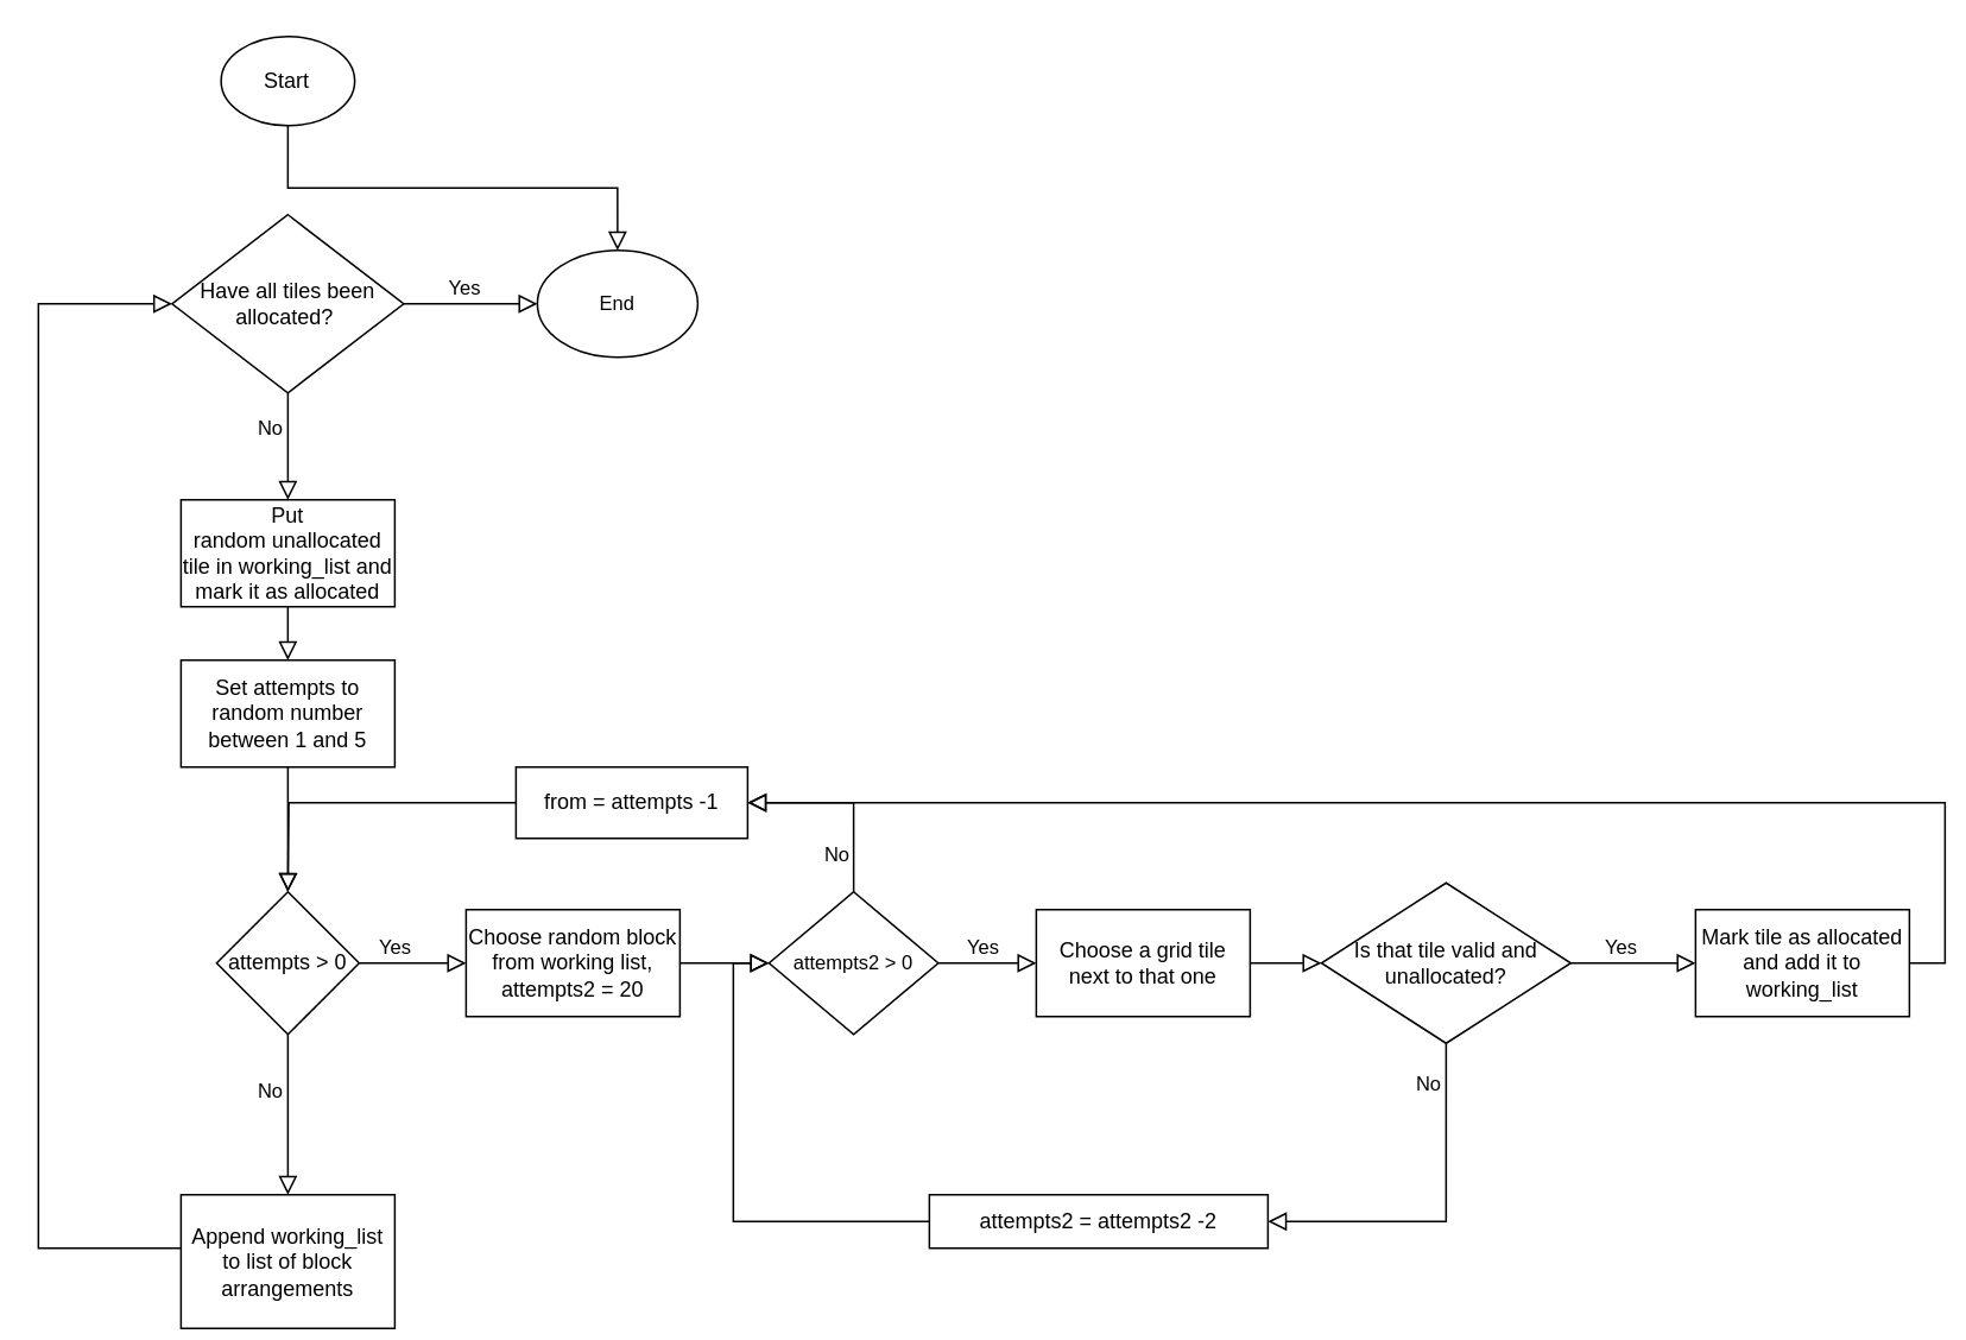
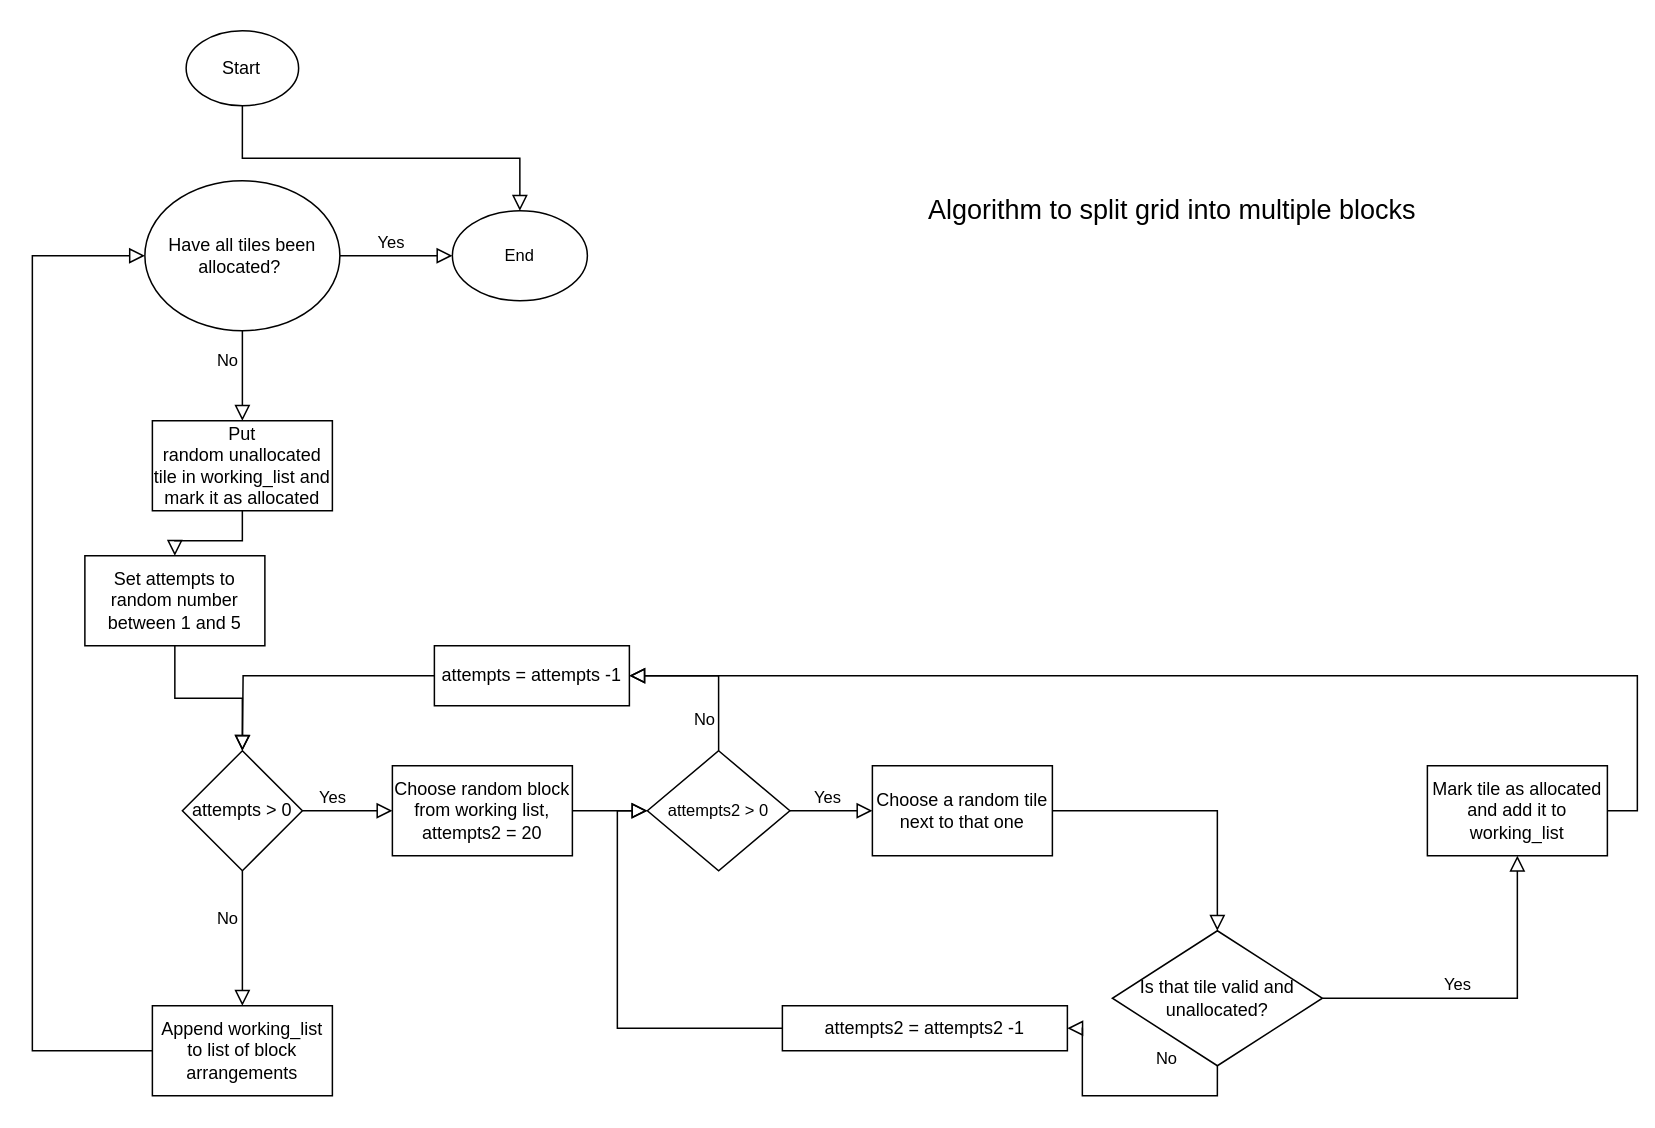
  <mxCell id="0" />
  <mxCell id="1" parent="0" />
  <mxCell id="2" value="" style="rounded=0;html=1;jettySize=auto;orthogonalLoop=1;fontSize=11;endArrow=block;endFill=0;endSize=8;strokeWidth=1;shadow=0;labelBackgroundColor=none;edgeStyle=orthogonalEdgeStyle;exitX=0.5;exitY=1;exitDx=0;exitDy=0;" parent="1" source="3" target="9" edge="1"><mxGeometry relative="1" as="geometry"><mxPoint x="160.92" y="90" as="sourcePoint" /><mxPoint x="180.92" y="120" as="targetPoint" /></mxGeometry></mxCell>
  <mxCell id="3" value="Start" style="ellipse;whiteSpace=wrap;html=1;" parent="1" vertex="1"><mxGeometry x="123.42" y="20" width="75" height="50" as="geometry" /></mxCell>
  <mxCell id="4" style="edgeStyle=orthogonalEdgeStyle;rounded=0;orthogonalLoop=1;jettySize=auto;html=1;exitX=1;exitY=0.5;exitDx=0;exitDy=0;labelBackgroundColor=none;endArrow=block;endFill=0;endSize=8;strokeWidth=1;shadow=0;entryX=0;entryY=0.5;entryDx=0;entryDy=0;" parent="1" source="8" target="9" edge="1"><mxGeometry relative="1" as="geometry"><mxPoint x="310.92" y="170.286" as="targetPoint" /></mxGeometry></mxCell>
  <mxCell id="5" value="Yes" style="edgeLabel;html=1;align=center;verticalAlign=middle;resizable=0;points=[];fontSize=11;fontFamily=Helvetica;fontColor=default;" parent="4" vertex="1" connectable="0"><mxGeometry x="-0.241" y="-1" relative="1" as="geometry"><mxPoint x="6" y="-11" as="offset" /></mxGeometry></mxCell>
  <mxCell id="6" value="" style="edgeStyle=orthogonalEdgeStyle;shape=connector;rounded=0;orthogonalLoop=1;jettySize=auto;html=1;shadow=0;labelBackgroundColor=none;strokeColor=default;strokeWidth=1;align=center;verticalAlign=middle;fontFamily=Helvetica;fontSize=11;fontColor=default;endArrow=block;endFill=0;endSize=8;" parent="1" source="8" target="11" edge="1"><mxGeometry relative="1" as="geometry" /></mxCell>
  <mxCell id="7" value="No" style="edgeLabel;html=1;align=center;verticalAlign=middle;resizable=0;points=[];fontSize=11;fontFamily=Helvetica;fontColor=default;" parent="6" vertex="1" connectable="0"><mxGeometry x="-0.372" y="-2" relative="1" as="geometry"><mxPoint x="-8" as="offset" /></mxGeometry></mxCell>
- <mxCell id="8" value="&lt;p style=&quot;line-height: 120%;&quot;&gt;&lt;span style=&quot;background-color: initial;&quot;&gt;Have all tiles been allocated?&amp;nbsp;&lt;/span&gt;&lt;br&gt;&lt;/p&gt;" style="rhombus;whiteSpace=wrap;html=1;" parent="1" vertex="1"><mxGeometry x="95.92" y="120" width="130" height="100" as="geometry" /></mxCell>
+ <mxCell id="8" value="&lt;p style=&quot;line-height: 120%;&quot;&gt;&lt;span style=&quot;background-color: initial;&quot;&gt;Have all tiles been allocated?&amp;nbsp;&lt;/span&gt;&lt;br&gt;&lt;/p&gt;" style="ellipse;whiteSpace=wrap;html=1;" parent="1" vertex="1"><mxGeometry x="95.92" y="120" width="130" height="100" as="geometry" /></mxCell>
  <mxCell id="9" value="End" style="ellipse;whiteSpace=wrap;html=1;fontFamily=Helvetica;fontSize=11;fontColor=default;" parent="1" vertex="1"><mxGeometry x="300.92" y="140" width="90" height="60" as="geometry" /></mxCell>
  <mxCell id="10" value="" style="edgeStyle=orthogonalEdgeStyle;shape=connector;rounded=0;orthogonalLoop=1;jettySize=auto;html=1;shadow=0;labelBackgroundColor=none;strokeColor=default;strokeWidth=1;align=center;verticalAlign=middle;fontFamily=Helvetica;fontSize=11;fontColor=default;endArrow=block;endFill=0;endSize=8;" parent="1" source="11" target="13" edge="1"><mxGeometry relative="1" as="geometry" /></mxCell>
  <mxCell id="11" value="Put random&amp;nbsp;unallocated tile in working_list and mark it as allocated" style="whiteSpace=wrap;html=1;" parent="1" vertex="1"><mxGeometry x="100.92" y="280" width="120" height="60" as="geometry" /></mxCell>
  <mxCell id="12" value="" style="edgeStyle=orthogonalEdgeStyle;shape=connector;rounded=0;orthogonalLoop=1;jettySize=auto;html=1;shadow=0;labelBackgroundColor=none;strokeColor=default;strokeWidth=1;align=center;verticalAlign=middle;fontFamily=Helvetica;fontSize=11;fontColor=default;endArrow=block;endFill=0;endSize=8;" parent="1" source="13" target="18" edge="1"><mxGeometry relative="1" as="geometry" /></mxCell>
- <mxCell id="13" value="Set attempts to random number between 1 and 5" style="whiteSpace=wrap;html=1;" parent="1" vertex="1"><mxGeometry x="100.92" y="370" width="120" height="60" as="geometry" /></mxCell>
+ <mxCell id="13" value="Set attempts to random number between 1 and 5" style="whiteSpace=wrap;html=1;" parent="1" vertex="1"><mxGeometry x="55.92" y="370" width="120" height="60" as="geometry" /></mxCell>
  <mxCell id="14" value="" style="edgeStyle=orthogonalEdgeStyle;shape=connector;rounded=0;orthogonalLoop=1;jettySize=auto;html=1;shadow=0;labelBackgroundColor=none;strokeColor=default;strokeWidth=1;align=center;verticalAlign=middle;fontFamily=Helvetica;fontSize=11;fontColor=default;endArrow=block;endFill=0;endSize=8;" parent="1" source="18" target="20" edge="1"><mxGeometry relative="1" as="geometry" /></mxCell>
  <mxCell id="15" value="No" style="edgeLabel;html=1;align=center;verticalAlign=middle;resizable=0;points=[];fontSize=11;fontFamily=Helvetica;fontColor=default;" parent="14" vertex="1" connectable="0"><mxGeometry x="-0.314" y="-1" relative="1" as="geometry"><mxPoint x="-9" as="offset" /></mxGeometry></mxCell>
  <mxCell id="16" value="" style="edgeStyle=orthogonalEdgeStyle;shape=connector;rounded=0;orthogonalLoop=1;jettySize=auto;html=1;shadow=0;labelBackgroundColor=none;strokeColor=default;strokeWidth=1;align=center;verticalAlign=middle;fontFamily=Helvetica;fontSize=11;fontColor=default;endArrow=block;endFill=0;endSize=8;" parent="1" source="18" target="24" edge="1"><mxGeometry relative="1" as="geometry" /></mxCell>
  <mxCell id="17" value="Yes" style="edgeLabel;html=1;align=center;verticalAlign=middle;resizable=0;points=[];fontSize=11;fontFamily=Helvetica;fontColor=default;" parent="16" vertex="1" connectable="0"><mxGeometry x="-0.361" y="2" relative="1" as="geometry"><mxPoint x="1" y="-8" as="offset" /></mxGeometry></mxCell>
  <mxCell id="18" value="attempts &amp;gt; 0" style="rhombus;whiteSpace=wrap;html=1;" parent="1" vertex="1"><mxGeometry x="120.92" y="500" width="80" height="80" as="geometry" /></mxCell>
  <mxCell id="19" style="edgeStyle=orthogonalEdgeStyle;shape=connector;rounded=0;orthogonalLoop=1;jettySize=auto;html=1;shadow=0;labelBackgroundColor=none;strokeColor=default;strokeWidth=1;align=center;verticalAlign=middle;fontFamily=Helvetica;fontSize=11;fontColor=default;endArrow=block;endFill=0;endSize=8;entryX=0;entryY=0.5;entryDx=0;entryDy=0;" parent="1" source="20" target="8" edge="1"><mxGeometry relative="1" as="geometry"><mxPoint x="70.92" y="170" as="targetPoint" /><Array as="points"><mxPoint x="20.92" y="700" /><mxPoint x="20.92" y="170" /></Array></mxGeometry></mxCell>
- <mxCell id="20" value="Append working_list to list of block arrangements" style="whiteSpace=wrap;html=1;" parent="1" vertex="1"><mxGeometry x="100.92" y="670" width="120" height="75" as="geometry" /></mxCell>
+ <mxCell id="20" value="Append working_list to list of block arrangements" style="whiteSpace=wrap;html=1;" parent="1" vertex="1"><mxGeometry x="100.92" y="670" width="120" height="60" as="geometry" /></mxCell>
  <mxCell id="21" value="" style="edgeStyle=orthogonalEdgeStyle;shape=connector;rounded=0;orthogonalLoop=1;jettySize=auto;html=1;shadow=0;labelBackgroundColor=none;strokeColor=default;strokeWidth=1;align=center;verticalAlign=middle;fontFamily=Helvetica;fontSize=11;fontColor=default;endArrow=block;endFill=0;endSize=8;exitX=1;exitY=0.5;exitDx=0;exitDy=0;" parent="1" source="38" target="26" edge="1"><mxGeometry relative="1" as="geometry"><mxPoint x="580.92" y="540" as="sourcePoint" /></mxGeometry></mxCell>
  <mxCell id="22" value="Yes" style="edgeLabel;html=1;align=center;verticalAlign=middle;resizable=0;points=[];fontSize=11;fontFamily=Helvetica;fontColor=default;" parent="21" vertex="1" connectable="0"><mxGeometry x="-0.089" y="3" relative="1" as="geometry"><mxPoint y="-7" as="offset" /></mxGeometry></mxCell>
  <mxCell id="23" value="" style="edgeStyle=orthogonalEdgeStyle;shape=connector;rounded=0;orthogonalLoop=1;jettySize=auto;html=1;shadow=0;labelBackgroundColor=none;strokeColor=default;strokeWidth=1;align=center;verticalAlign=middle;fontFamily=Helvetica;fontSize=11;fontColor=default;endArrow=block;endFill=0;endSize=8;entryX=0;entryY=0.5;entryDx=0;entryDy=0;" parent="1" source="24" target="38" edge="1"><mxGeometry relative="1" as="geometry"><mxPoint x="460.92" y="540" as="targetPoint" /></mxGeometry></mxCell>
  <mxCell id="24" value="Choose random block from working list, attempts2 = 20" style="whiteSpace=wrap;html=1;" parent="1" vertex="1"><mxGeometry x="260.92" y="510" width="120" height="60" as="geometry" /></mxCell>
  <mxCell id="25" value="" style="edgeStyle=orthogonalEdgeStyle;shape=connector;rounded=0;orthogonalLoop=1;jettySize=auto;html=1;shadow=0;labelBackgroundColor=none;strokeColor=default;strokeWidth=1;align=center;verticalAlign=middle;fontFamily=Helvetica;fontSize=11;fontColor=default;endArrow=block;endFill=0;endSize=8;" parent="1" source="26" target="31" edge="1"><mxGeometry relative="1" as="geometry" /></mxCell>
- <mxCell id="26" value="Choose a grid tile next to that one" style="whiteSpace=wrap;html=1;" parent="1" vertex="1"><mxGeometry x="580.92" y="510" width="120" height="60" as="geometry" /></mxCell>
+ <mxCell id="26" value="Choose a random tile next to that one" style="whiteSpace=wrap;html=1;" parent="1" vertex="1"><mxGeometry x="580.92" y="510" width="120" height="60" as="geometry" /></mxCell>
  <mxCell id="27" value="" style="edgeStyle=orthogonalEdgeStyle;shape=connector;rounded=0;orthogonalLoop=1;jettySize=auto;html=1;shadow=0;labelBackgroundColor=none;strokeColor=default;strokeWidth=1;align=center;verticalAlign=middle;fontFamily=Helvetica;fontSize=11;fontColor=default;endArrow=block;endFill=0;endSize=8;" parent="1" source="31" target="33" edge="1"><mxGeometry relative="1" as="geometry" /></mxCell>
  <mxCell id="28" value="Yes" style="edgeLabel;html=1;align=center;verticalAlign=middle;resizable=0;points=[];fontSize=11;fontFamily=Helvetica;fontColor=default;" parent="27" vertex="1" connectable="0"><mxGeometry x="-0.204" y="3" relative="1" as="geometry"><mxPoint y="-7" as="offset" /></mxGeometry></mxCell>
  <mxCell id="29" value="" style="edgeStyle=orthogonalEdgeStyle;shape=connector;rounded=0;orthogonalLoop=1;jettySize=auto;html=1;shadow=0;labelBackgroundColor=none;strokeColor=default;strokeWidth=1;align=center;verticalAlign=middle;fontFamily=Helvetica;fontSize=11;fontColor=default;endArrow=block;endFill=0;endSize=8;entryX=1;entryY=0.5;entryDx=0;entryDy=0;exitX=0.5;exitY=1;exitDx=0;exitDy=0;" parent="1" source="31" target="40" edge="1"><mxGeometry relative="1" as="geometry" /></mxCell>
  <mxCell id="30" value="No" style="edgeLabel;html=1;align=center;verticalAlign=middle;resizable=0;points=[];fontSize=11;fontFamily=Helvetica;fontColor=default;" parent="29" vertex="1" connectable="0"><mxGeometry x="-0.496" y="2" relative="1" as="geometry"><mxPoint x="-12" y="-28" as="offset" /></mxGeometry></mxCell>
- <mxCell id="31" value="Is that tile valid and unallocated?" style="rhombus;whiteSpace=wrap;html=1;" parent="1" vertex="1"><mxGeometry x="740.92" y="495" width="140" height="90" as="geometry" /></mxCell>
+ <mxCell id="31" value="Is that tile valid and unallocated?" style="rhombus;whiteSpace=wrap;html=1;" parent="1" vertex="1"><mxGeometry x="740.92" y="620" width="140" height="90" as="geometry" /></mxCell>
  <mxCell id="32" value="" style="edgeStyle=orthogonalEdgeStyle;shape=connector;rounded=0;orthogonalLoop=1;jettySize=auto;html=1;shadow=0;labelBackgroundColor=none;strokeColor=default;strokeWidth=1;align=center;verticalAlign=middle;fontFamily=Helvetica;fontSize=11;fontColor=default;endArrow=block;endFill=0;endSize=8;entryX=1;entryY=0.5;entryDx=0;entryDy=0;exitX=1;exitY=0.5;exitDx=0;exitDy=0;" parent="1" source="33" target="35" edge="1"><mxGeometry relative="1" as="geometry" /></mxCell>
  <mxCell id="33" value="Mark tile as allocated and add it to working_list" style="whiteSpace=wrap;html=1;" parent="1" vertex="1"><mxGeometry x="950.92" y="510" width="120" height="60" as="geometry" /></mxCell>
  <mxCell id="34" style="edgeStyle=orthogonalEdgeStyle;shape=connector;rounded=0;orthogonalLoop=1;jettySize=auto;html=1;exitX=0;exitY=0.5;exitDx=0;exitDy=0;shadow=0;labelBackgroundColor=none;strokeColor=default;strokeWidth=1;align=center;verticalAlign=middle;fontFamily=Helvetica;fontSize=11;fontColor=default;endArrow=block;endFill=0;endSize=8;" parent="1" source="35" edge="1"><mxGeometry relative="1" as="geometry"><mxPoint x="160.92" y="500" as="targetPoint" /></mxGeometry></mxCell>
- <mxCell id="35" value="from = attempts -1" style="whiteSpace=wrap;html=1;" parent="1" vertex="1"><mxGeometry x="288.92" y="430" width="130" height="40" as="geometry" /></mxCell>
+ <mxCell id="35" value="attempts = attempts -1" style="whiteSpace=wrap;html=1;" parent="1" vertex="1"><mxGeometry x="288.92" y="430" width="130" height="40" as="geometry" /></mxCell>
  <mxCell id="36" style="edgeStyle=orthogonalEdgeStyle;shape=connector;rounded=0;orthogonalLoop=1;jettySize=auto;html=1;exitX=0.5;exitY=0;exitDx=0;exitDy=0;entryX=1;entryY=0.5;entryDx=0;entryDy=0;shadow=0;labelBackgroundColor=none;strokeColor=default;strokeWidth=1;align=center;verticalAlign=middle;fontFamily=Helvetica;fontSize=11;fontColor=default;endArrow=block;endFill=0;endSize=8;" parent="1" source="38" target="35" edge="1"><mxGeometry relative="1" as="geometry" /></mxCell>
  <mxCell id="37" value="No" style="edgeLabel;html=1;align=center;verticalAlign=middle;resizable=0;points=[];fontSize=11;fontFamily=Helvetica;fontColor=default;" parent="36" vertex="1" connectable="0"><mxGeometry x="-0.464" y="3" relative="1" as="geometry"><mxPoint x="-7" y="7" as="offset" /></mxGeometry></mxCell>
  <mxCell id="38" value="attempts2 &amp;gt; 0" style="rhombus;whiteSpace=wrap;html=1;fontFamily=Helvetica;fontSize=11;fontColor=default;" parent="1" vertex="1"><mxGeometry x="430.92" y="500" width="95" height="80" as="geometry" /></mxCell>
  <mxCell id="39" style="edgeStyle=orthogonalEdgeStyle;shape=connector;rounded=0;orthogonalLoop=1;jettySize=auto;html=1;exitX=0;exitY=0.5;exitDx=0;exitDy=0;entryX=0;entryY=0.5;entryDx=0;entryDy=0;shadow=0;labelBackgroundColor=none;strokeColor=default;strokeWidth=1;align=center;verticalAlign=middle;fontFamily=Helvetica;fontSize=11;fontColor=default;endArrow=block;endFill=0;endSize=8;" parent="1" source="40" target="38" edge="1"><mxGeometry relative="1" as="geometry" /></mxCell>
- <mxCell id="40" value="attempts2 = attempts2 -2" style="whiteSpace=wrap;html=1;" parent="1" vertex="1"><mxGeometry x="520.92" y="670" width="190" height="30" as="geometry" /></mxCell>
+ <mxCell id="40" value="attempts2 = attempts2 -1" style="whiteSpace=wrap;html=1;" parent="1" vertex="1"><mxGeometry x="520.92" y="670" width="190" height="30" as="geometry" /></mxCell>
+ <mxCell id="41" value="&lt;font style=&quot;font-size: 18px;&quot;&gt;Algorithm to split grid into multiple blocks&lt;/font&gt;" style="text;html=1;strokeColor=none;fillColor=none;align=center;verticalAlign=middle;whiteSpace=wrap;rounded=0;fontSize=11;fontFamily=Helvetica;fontColor=default;" parent="1" vertex="1"><mxGeometry x="580.92" y="50" width="400" height="180" as="geometry" /></mxCell>
